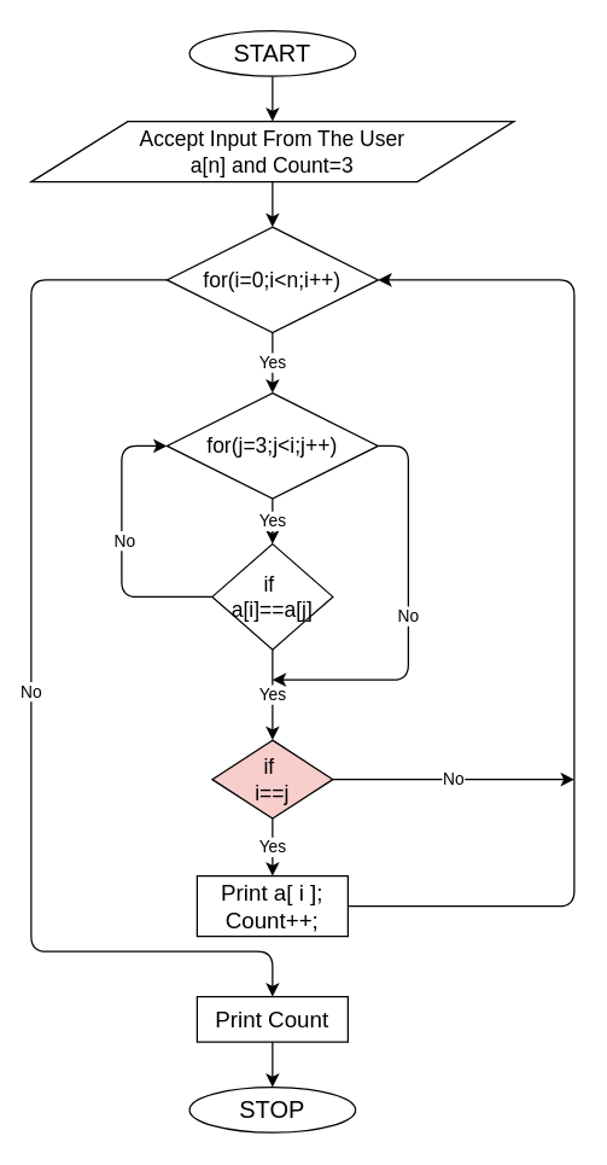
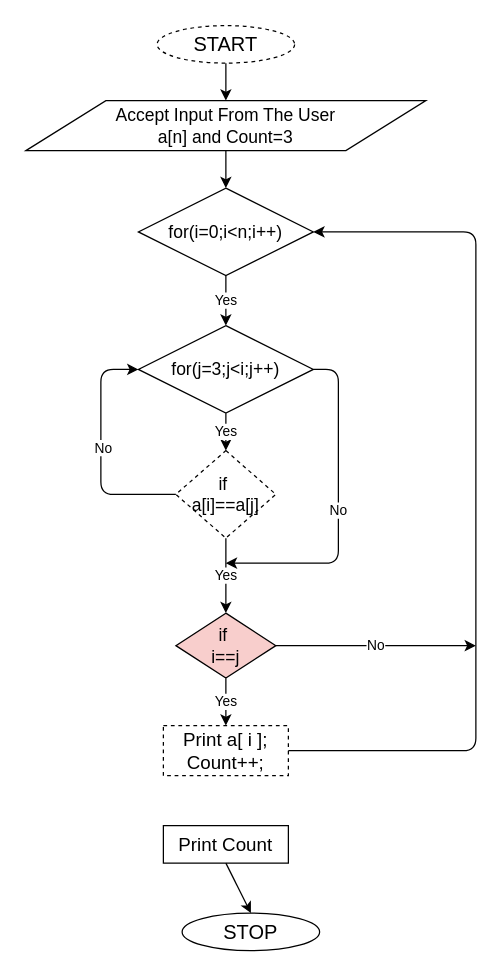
  <mxCell id="0" />
  <mxCell id="1" parent="0" />
- <mxCell id="2" value="&lt;span style=&quot;font-size: 16px&quot;&gt;START&lt;/span&gt;" style="ellipse;whiteSpace=wrap;html=1;" vertex="1" parent="1"><mxGeometry x="125" y="20" width="110" height="30" as="geometry" /></mxCell>
+ <mxCell id="2" value="&lt;span style=&quot;font-size: 16px&quot;&gt;START&lt;/span&gt;" style="ellipse;whiteSpace=wrap;html=1;dashed=1;" vertex="1" parent="1"><mxGeometry x="125" y="20" width="110" height="30" as="geometry" /></mxCell>
  <mxCell id="3" value="&lt;font style=&quot;font-size: 14px&quot;&gt;Accept Input From The User&lt;br&gt;a[n] and Count=3&lt;br&gt;&lt;/font&gt;" style="shape=parallelogram;perimeter=parallelogramPerimeter;whiteSpace=wrap;html=1;" vertex="1" parent="1"><mxGeometry x="20" y="80" width="320" height="40" as="geometry" /></mxCell>
  <mxCell id="4" value="" style="endArrow=classic;html=1;exitX=0.5;exitY=1;exitDx=0;exitDy=0;entryX=0.5;entryY=0;entryDx=0;entryDy=0;" edge="1" parent="1" source="2" target="3"><mxGeometry width="50" height="50" relative="1" as="geometry"><mxPoint x="170" y="330" as="sourcePoint" /><mxPoint x="220" y="280" as="targetPoint" /></mxGeometry></mxCell>
  <mxCell id="5" value="&lt;font style=&quot;font-size: 14px&quot;&gt;for(i=0;i&amp;lt;n;i++)&lt;/font&gt;" style="rhombus;whiteSpace=wrap;html=1;" vertex="1" parent="1"><mxGeometry x="110" y="150" width="140" height="70" as="geometry" /></mxCell>
  <mxCell id="6" value="&lt;font style=&quot;font-size: 14px&quot;&gt;for(j=3;j&amp;lt;i;j++)&lt;/font&gt;" style="rhombus;whiteSpace=wrap;html=1;" vertex="1" parent="1"><mxGeometry x="110" y="260" width="140" height="70" as="geometry" /></mxCell>
- <mxCell id="7" value="&lt;font style=&quot;font-size: 14px&quot;&gt;if&amp;nbsp;&lt;br&gt;a[i]==a[j]&lt;br&gt;&lt;/font&gt;" style="rhombus;whiteSpace=wrap;html=1;" vertex="1" parent="1"><mxGeometry x="140" y="360" width="80" height="70" as="geometry" /></mxCell>
+ <mxCell id="7" value="&lt;font style=&quot;font-size: 14px&quot;&gt;if&amp;nbsp;&lt;br&gt;a[i]==a[j]&lt;br&gt;&lt;/font&gt;" style="rhombus;whiteSpace=wrap;html=1;dashed=1;" vertex="1" parent="1"><mxGeometry x="140" y="360" width="80" height="70" as="geometry" /></mxCell>
  <mxCell id="8" value="" style="endArrow=classic;html=1;exitX=0.5;exitY=1;exitDx=0;exitDy=0;entryX=0.5;entryY=0;entryDx=0;entryDy=0;" edge="1" parent="1" source="3" target="5"><mxGeometry width="50" height="50" relative="1" as="geometry"><mxPoint x="170" y="330" as="sourcePoint" /><mxPoint x="220" y="280" as="targetPoint" /></mxGeometry></mxCell>
  <mxCell id="9" value="Yes" style="endArrow=classic;html=1;exitX=0.5;exitY=1;exitDx=0;exitDy=0;entryX=0.5;entryY=0;entryDx=0;entryDy=0;" edge="1" parent="1" source="5" target="6"><mxGeometry width="50" height="50" relative="1" as="geometry"><mxPoint x="170" y="330" as="sourcePoint" /><mxPoint x="220" y="280" as="targetPoint" /></mxGeometry></mxCell>
  <mxCell id="10" value="" style="endArrow=classic;html=1;exitX=0;exitY=0.5;exitDx=0;exitDy=0;entryX=0;entryY=0.5;entryDx=0;entryDy=0;" edge="1" parent="1" source="7" target="6"><mxGeometry width="50" height="50" relative="1" as="geometry"><mxPoint x="170" y="420" as="sourcePoint" /><mxPoint x="220" y="370" as="targetPoint" /><Array as="points"><mxPoint x="80" y="395" /><mxPoint x="80" y="295" /></Array></mxGeometry></mxCell>
  <mxCell id="11" value="No" style="edgeLabel;html=1;align=center;verticalAlign=middle;resizable=0;points=[];" vertex="1" connectable="0" parent="10"><mxGeometry x="0.032" y="-1" relative="1" as="geometry"><mxPoint as="offset" /></mxGeometry></mxCell>
  <mxCell id="12" value="&lt;font style=&quot;font-size: 14px&quot;&gt;if&amp;nbsp;&lt;br&gt;i==j&lt;br&gt;&lt;/font&gt;" style="rhombus;whiteSpace=wrap;html=1;fillColor=#f8cecc;" vertex="1" parent="1"><mxGeometry x="140" y="490" width="80" height="52" as="geometry" /></mxCell>
  <mxCell id="13" style="edgeStyle=orthogonalEdgeStyle;rounded=0;orthogonalLoop=1;jettySize=auto;html=1;exitX=0.5;exitY=1;exitDx=0;exitDy=0;endArrow=diamond;endFill=1;" edge="1" parent="1" source="12" target="12"><mxGeometry relative="1" as="geometry" /></mxCell>
- <mxCell id="14" value="&lt;font style=&quot;font-size: 15px&quot;&gt;Print a[ i ];&lt;br&gt;Count++;&lt;br&gt;&lt;/font&gt;" style="rounded=0;whiteSpace=wrap;html=1;" vertex="1" parent="1"><mxGeometry x="130" y="580" width="100" height="40" as="geometry" /></mxCell>
+ <mxCell id="14" value="&lt;font style=&quot;font-size: 15px&quot;&gt;Print a[ i ];&lt;br&gt;Count++;&lt;br&gt;&lt;/font&gt;" style="rounded=0;whiteSpace=wrap;html=1;dashed=1;" vertex="1" parent="1"><mxGeometry x="130" y="580" width="100" height="40" as="geometry" /></mxCell>
  <mxCell id="15" value="Yes" style="endArrow=classic;html=1;entryX=0.5;entryY=0;entryDx=0;entryDy=0;exitX=0.5;exitY=1;exitDx=0;exitDy=0;" edge="1" parent="1" source="12" target="14"><mxGeometry width="50" height="50" relative="1" as="geometry"><mxPoint x="180" y="570" as="sourcePoint" /><mxPoint x="220" y="400" as="targetPoint" /></mxGeometry></mxCell>
  <mxCell id="16" value="Yes" style="endArrow=classic;html=1;entryX=0.5;entryY=0;entryDx=0;entryDy=0;" edge="1" parent="1" target="7"><mxGeometry width="50" height="50" relative="1" as="geometry"><mxPoint x="180" y="330" as="sourcePoint" /><mxPoint x="190" y="270" as="targetPoint" /></mxGeometry></mxCell>
- <mxCell id="17" value="&lt;span style=&quot;font-size: 16px&quot;&gt;STOP&lt;/span&gt;" style="ellipse;whiteSpace=wrap;html=1;" vertex="1" parent="1"><mxGeometry x="125" y="720" width="110" height="30" as="geometry" /></mxCell>
+ <mxCell id="17" value="&lt;span style=&quot;font-size: 16px&quot;&gt;STOP&lt;/span&gt;" style="ellipse;whiteSpace=wrap;html=1;" vertex="1" parent="1"><mxGeometry x="145" y="730" width="110" height="30" as="geometry" /></mxCell>
  <mxCell id="18" value="" style="endArrow=classic;html=1;exitX=1;exitY=0.5;exitDx=0;exitDy=0;entryX=1;entryY=0.5;entryDx=0;entryDy=0;startArrow=none;startFill=0;endFill=1;" edge="1" parent="1" source="14" target="5"><mxGeometry width="50" height="50" relative="1" as="geometry"><mxPoint x="170" y="450" as="sourcePoint" /><mxPoint x="310" y="190" as="targetPoint" /><Array as="points"><mxPoint x="380" y="600" /><mxPoint x="380" y="185" /></Array></mxGeometry></mxCell>
  <mxCell id="19" value="No" style="endArrow=classic;html=1;exitX=1;exitY=0.5;exitDx=0;exitDy=0;endFill=1;" edge="1" parent="1" source="12"><mxGeometry width="50" height="50" relative="1" as="geometry"><mxPoint x="170" y="480" as="sourcePoint" /><mxPoint x="380" y="516" as="targetPoint" /></mxGeometry></mxCell>
  <mxCell id="20" value="Yes" style="endArrow=classic;html=1;exitX=0.5;exitY=1;exitDx=0;exitDy=0;entryX=0.5;entryY=0;entryDx=0;entryDy=0;" edge="1" parent="1" source="7" target="12"><mxGeometry width="50" height="50" relative="1" as="geometry"><mxPoint x="170" y="480" as="sourcePoint" /><mxPoint x="220" y="430" as="targetPoint" /></mxGeometry></mxCell>
  <mxCell id="21" value="No" style="endArrow=classic;html=1;exitX=1;exitY=0.5;exitDx=0;exitDy=0;" edge="1" parent="1" source="6"><mxGeometry width="50" height="50" relative="1" as="geometry"><mxPoint x="170" y="480" as="sourcePoint" /><mxPoint x="180" y="450" as="targetPoint" /><Array as="points"><mxPoint x="270" y="295" /><mxPoint x="270" y="450" /></Array></mxGeometry></mxCell>
  <mxCell id="22" value="&lt;font style=&quot;font-size: 15px&quot;&gt;Print Count&lt;/font&gt;" style="rounded=0;whiteSpace=wrap;html=1;" vertex="1" parent="1"><mxGeometry x="130" y="660" width="100" height="30" as="geometry" /></mxCell>
- <mxCell id="23" value="No" style="endArrow=classic;html=1;exitX=0;exitY=0.5;exitDx=0;exitDy=0;entryX=0.5;entryY=0;entryDx=0;entryDy=0;" edge="1" parent="1" source="5" target="22"><mxGeometry width="50" height="50" relative="1" as="geometry"><mxPoint x="170" y="370" as="sourcePoint" /><mxPoint x="100" y="550" as="targetPoint" /><Array as="points"><mxPoint x="20" y="185" /><mxPoint x="20" y="630" /><mxPoint x="180" y="630" /></Array></mxGeometry></mxCell>
  <mxCell id="24" value="" style="endArrow=classic;html=1;entryX=0.5;entryY=0;entryDx=0;entryDy=0;" edge="1" parent="1" target="17"><mxGeometry width="50" height="50" relative="1" as="geometry"><mxPoint x="180" y="690" as="sourcePoint" /><mxPoint x="220" y="630" as="targetPoint" /></mxGeometry></mxCell>
